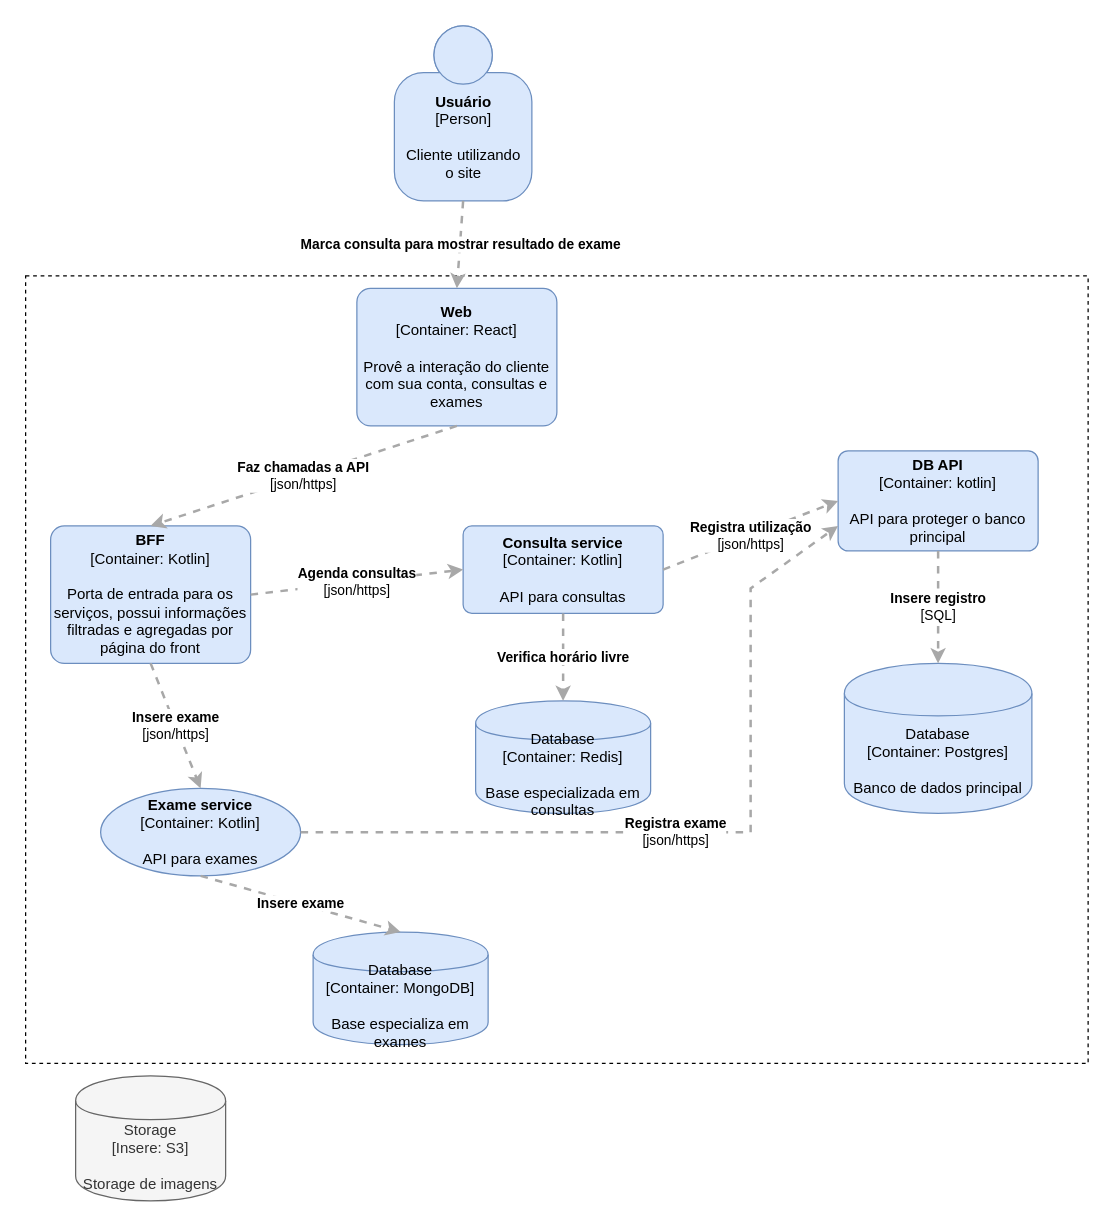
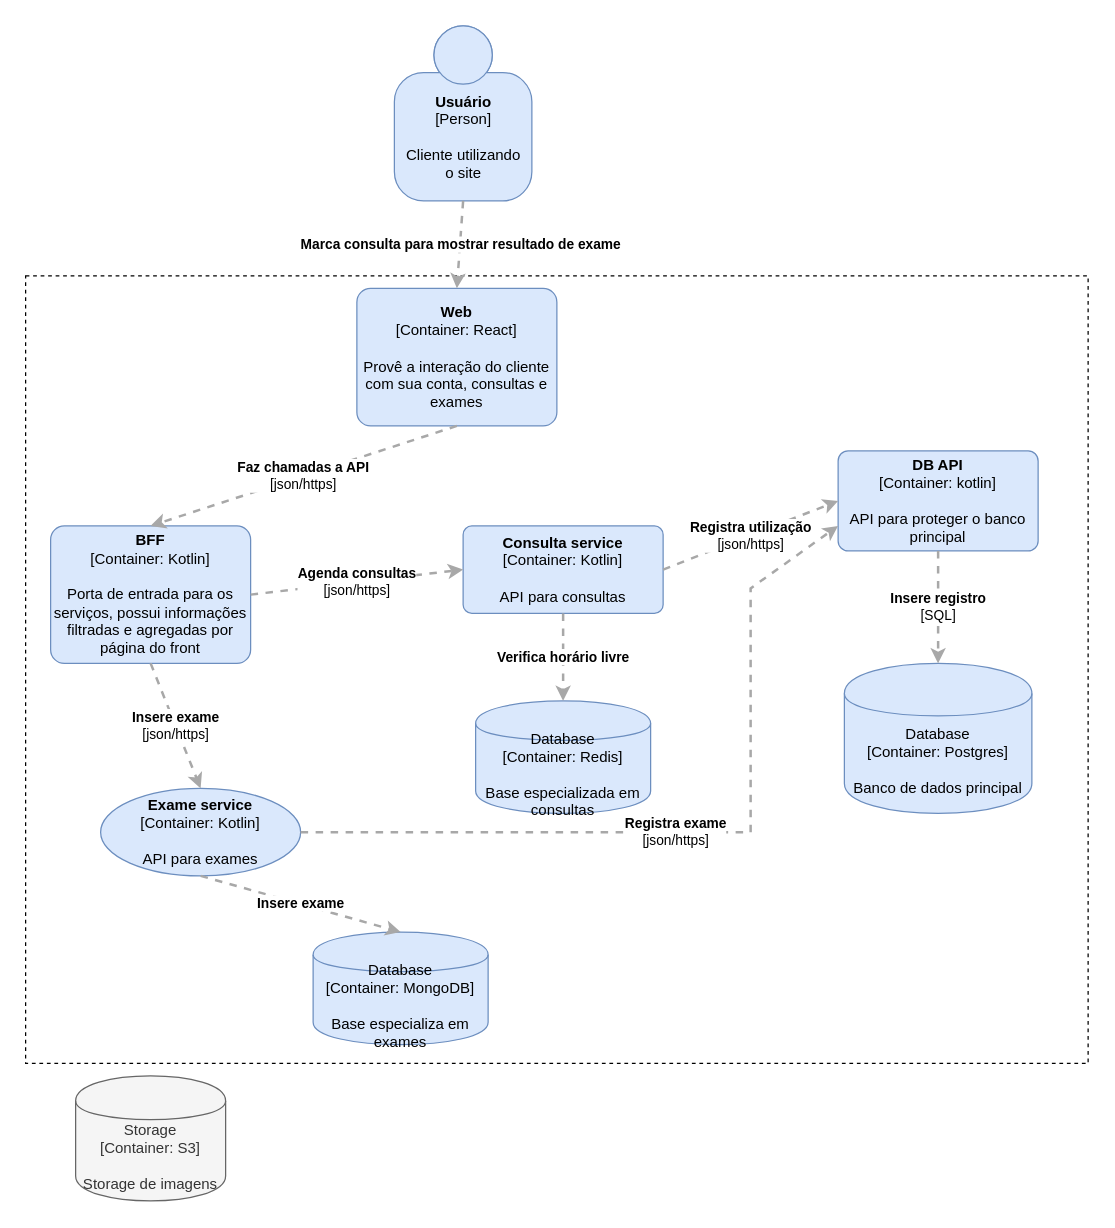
  <mxCell id="0" />
  <mxCell id="1" parent="0" />
  <mxCell id="2" value="" style="whiteSpace=wrap;html=1;fillColor=none;dashed=1;" parent="1" vertex="1"><mxGeometry x="20" y="220" width="850" height="630" as="geometry" /></mxCell>
  <mxCell id="3" value="&lt;b&gt;Usuário&lt;/b&gt;&lt;div&gt;[Person]&lt;/div&gt;&lt;br&gt;&lt;div&gt;Cliente utilizando &lt;br&gt;o site&lt;/div&gt;" style="html=1;dashed=0;whitespace=wrap;fillColor=#DAE8FC;strokeColor=#6C8EBF;shape=mxgraph.c4.person;align=center;points=[[0.5,0,0],[1,0.5,0],[1,0.75,0],[0.75,1,0],[0.5,1,0],[0.25,1,0],[0,0.75,0],[0,0.5,0]];" parent="1" vertex="1"><mxGeometry x="315" y="20" width="110.0" height="140" as="geometry" /></mxCell>
  <mxCell id="4" value="&lt;span&gt;&lt;b&gt;Web&lt;/b&gt;&lt;/span&gt;&lt;br&gt;&lt;div&gt;[Container:&amp;nbsp;&lt;span&gt;React&lt;/span&gt;&lt;span&gt;]&lt;/span&gt;&lt;/div&gt;&lt;br&gt;&lt;div&gt;Provê a interação do cliente com sua conta, consultas e exames&lt;/div&gt;" style="rounded=1;whiteSpace=wrap;html=1;labelBackgroundColor=none;fillColor=#dae8fc;fontColor=#000000;align=center;arcSize=10;strokeColor=#6c8ebf;points=[[0.25,0,0],[0.5,0,0],[0.75,0,0],[1,0.25,0],[1,0.5,0],[1,0.75,0],[0.75,1,0],[0.5,1,0],[0.25,1,0],[0,0.75,0],[0,0.5,0],[0,0.25,0]];" parent="1" vertex="1"><mxGeometry x="285" y="230" width="160" height="110.0" as="geometry" /></mxCell>
  <mxCell id="5" value="&lt;span&gt;&lt;b&gt;BFF&lt;/b&gt;&lt;/span&gt;&lt;br&gt;&lt;div&gt;[Container:&amp;nbsp;&lt;span&gt;Kotlin&lt;/span&gt;&lt;span&gt;]&lt;/span&gt;&lt;/div&gt;&lt;div&gt;&lt;br&gt;&lt;/div&gt;&lt;div&gt;Porta de entrada para os serviços, possui informações filtradas e agregadas por página do front&lt;/div&gt;" style="rounded=1;whiteSpace=wrap;html=1;labelBackgroundColor=none;fillColor=#dae8fc;fontColor=#000000;align=center;arcSize=10;strokeColor=#6c8ebf;points=[[0.25,0,0],[0.5,0,0],[0.75,0,0],[1,0.25,0],[1,0.5,0],[1,0.75,0],[0.75,1,0],[0.5,1,0],[0.25,1,0],[0,0.75,0],[0,0.5,0],[0,0.25,0]];" parent="1" vertex="1"><mxGeometry x="40" y="420" width="160" height="110.0" as="geometry" /></mxCell>
  <mxCell id="6" value="&lt;div style=&quot;text-align: left&quot;&gt;&lt;div style=&quot;text-align: center&quot;&gt;&lt;b&gt;Faz chamadas a API&lt;/b&gt;&lt;/div&gt;&lt;div style=&quot;text-align: center&quot;&gt;[json/https]&lt;/div&gt;&lt;/div&gt;" style="edgeStyle=none;rounded=0;html=1;entryX=0.5;entryY=0;jettySize=auto;orthogonalLoop=1;strokeColor=#A8A8A8;strokeWidth=2;fontColor=#000000;jumpStyle=none;dashed=1;exitX=0.5;exitY=1;exitDx=0;exitDy=0;exitPerimeter=0;entryDx=0;entryDy=0;entryPerimeter=0;" parent="1" source="4" target="5" edge="1"><mxGeometry width="200" relative="1" as="geometry"><mxPoint x="30" y="370" as="sourcePoint" /><mxPoint x="230" y="370" as="targetPoint" /></mxGeometry></mxCell>
  <mxCell id="7" value="&lt;b&gt;Consulta service&lt;/b&gt;&lt;br&gt;&lt;div&gt;[Container:&amp;nbsp;&lt;span&gt;Kotlin&lt;/span&gt;&lt;span&gt;]&lt;/span&gt;&lt;/div&gt;&lt;br&gt;&lt;div&gt;API para consultas&lt;/div&gt;" style="rounded=1;whiteSpace=wrap;html=1;labelBackgroundColor=none;fillColor=#dae8fc;fontColor=#000000;align=center;arcSize=10;strokeColor=#6c8ebf;points=[[0.25,0,0],[0.5,0,0],[0.75,0,0],[1,0.25,0],[1,0.5,0],[1,0.75,0],[0.75,1,0],[0.5,1,0],[0.25,1,0],[0,0.75,0],[0,0.5,0],[0,0.25,0]];" parent="1" vertex="1"><mxGeometry x="370" y="420" width="160" height="70" as="geometry" /></mxCell>
  <mxCell id="8" value="&lt;div style=&quot;text-align: left&quot;&gt;&lt;div style=&quot;text-align: center&quot;&gt;&lt;b&gt;Agenda consultas&lt;/b&gt;&lt;/div&gt;&lt;div style=&quot;text-align: center&quot;&gt;[json/https]&lt;/div&gt;&lt;/div&gt;" style="edgeStyle=none;rounded=0;html=1;entryX=0;entryY=0.5;jettySize=auto;orthogonalLoop=1;strokeColor=#A8A8A8;strokeWidth=2;fontColor=#000000;jumpStyle=none;dashed=1;exitX=1;exitY=0.5;exitDx=0;exitDy=0;exitPerimeter=0;entryDx=0;entryDy=0;entryPerimeter=0;" parent="1" source="5" target="7" edge="1"><mxGeometry width="200" relative="1" as="geometry"><mxPoint x="250" y="610" as="sourcePoint" /><mxPoint x="450" y="610" as="targetPoint" /></mxGeometry></mxCell>
  <mxCell id="9" value="&lt;span&gt;Database&lt;/span&gt;&lt;div&gt;[Container:&amp;nbsp;Redis]&lt;/div&gt;&lt;br&gt;&lt;div&gt;Base especializada em consultas&lt;/div&gt;" style="shape=cylinder;whiteSpace=wrap;html=1;boundedLbl=1;rounded=0;labelBackgroundColor=none;fillColor=#dae8fc;fontSize=12;fontColor=#000000;align=center;strokeColor=#6c8ebf;points=[[0.5,0,0],[1,0.25,0],[1,0.5,0],[1,0.75,0],[0.5,1,0],[0,0.75,0],[0,0.5,0],[0,0.25,0]];" parent="1" vertex="1"><mxGeometry x="380" y="560" width="140" height="90" as="geometry" /></mxCell>
  <mxCell id="10" value="&lt;div style=&quot;text-align: left&quot;&gt;&lt;div style=&quot;text-align: center&quot;&gt;&lt;b&gt;Verifica horário livre&lt;/b&gt;&lt;/div&gt;&lt;/div&gt;" style="edgeStyle=none;rounded=0;html=1;entryX=0.5;entryY=0;jettySize=auto;orthogonalLoop=1;strokeColor=#A8A8A8;strokeWidth=2;fontColor=#000000;jumpStyle=none;dashed=1;exitX=0.5;exitY=1;exitDx=0;exitDy=0;exitPerimeter=0;entryDx=0;entryDy=0;entryPerimeter=0;" parent="1" source="7" target="9" edge="1"><mxGeometry width="200" relative="1" as="geometry"><mxPoint x="240" y="750" as="sourcePoint" /><mxPoint x="440" y="750" as="targetPoint" /></mxGeometry></mxCell>
  <mxCell id="11" value="&lt;b&gt;DB API&lt;/b&gt;&lt;br&gt;&lt;div&gt;[Container:&amp;nbsp;&lt;span&gt;kotlin&lt;/span&gt;&lt;span&gt;]&lt;/span&gt;&lt;/div&gt;&lt;br&gt;&lt;div&gt;API para proteger o banco principal&lt;/div&gt;" style="rounded=1;whiteSpace=wrap;html=1;labelBackgroundColor=none;fillColor=#dae8fc;fontColor=#000000;align=center;arcSize=10;strokeColor=#6c8ebf;points=[[0.25,0,0],[0.5,0,0],[0.75,0,0],[1,0.25,0],[1,0.5,0],[1,0.75,0],[0.75,1,0],[0.5,1,0],[0.25,1,0],[0,0.75,0],[0,0.5,0],[0,0.25,0]];" parent="1" vertex="1"><mxGeometry x="670" y="360" width="160" height="80" as="geometry" /></mxCell>
  <mxCell id="12" value="&lt;div style=&quot;text-align: left&quot;&gt;&lt;div style=&quot;text-align: center&quot;&gt;&lt;b&gt;Registra utilização&lt;/b&gt;&lt;/div&gt;&lt;div style=&quot;text-align: center&quot;&gt;[json/https]&lt;/div&gt;&lt;/div&gt;" style="edgeStyle=none;rounded=0;html=1;entryX=0;entryY=0.5;jettySize=auto;orthogonalLoop=1;strokeColor=#A8A8A8;strokeWidth=2;fontColor=#000000;jumpStyle=none;dashed=1;exitX=1;exitY=0.5;exitDx=0;exitDy=0;exitPerimeter=0;entryDx=0;entryDy=0;entryPerimeter=0;" parent="1" source="7" target="11" edge="1"><mxGeometry width="200" relative="1" as="geometry"><mxPoint x="670" y="560" as="sourcePoint" /><mxPoint x="870" y="560" as="targetPoint" /></mxGeometry></mxCell>
  <mxCell id="13" value="&lt;div style=&quot;text-align: left&quot;&gt;&lt;div style=&quot;text-align: center&quot;&gt;&lt;b&gt;Marca consulta para mostrar resultado de exame&lt;/b&gt;&lt;/div&gt;&lt;/div&gt;" style="edgeStyle=none;rounded=0;html=1;entryX=0.5;entryY=0;jettySize=auto;orthogonalLoop=1;strokeColor=#A8A8A8;strokeWidth=2;fontColor=#000000;jumpStyle=none;dashed=1;exitX=0.5;exitY=1;exitDx=0;exitDy=0;exitPerimeter=0;entryDx=0;entryDy=0;entryPerimeter=0;" parent="1" source="3" target="4" edge="1"><mxGeometry width="200" relative="1" as="geometry"><mxPoint x="570" y="90" as="sourcePoint" /><mxPoint x="770" y="90" as="targetPoint" /></mxGeometry></mxCell>
  <mxCell id="14" value="&lt;span&gt;Database&lt;/span&gt;&lt;div&gt;[Container:&amp;nbsp;Postgres]&lt;/div&gt;&lt;br&gt;&lt;div&gt;Banco de dados principal&lt;/div&gt;" style="shape=cylinder;whiteSpace=wrap;html=1;boundedLbl=1;rounded=0;labelBackgroundColor=none;fillColor=#dae8fc;fontSize=12;fontColor=#000000;align=center;strokeColor=#6c8ebf;points=[[0.5,0,0],[1,0.25,0],[1,0.5,0],[1,0.75,0],[0.5,1,0],[0,0.75,0],[0,0.5,0],[0,0.25,0]];" parent="1" vertex="1"><mxGeometry x="675" y="530" width="150" height="120" as="geometry" /></mxCell>
  <mxCell id="15" value="&lt;div style=&quot;text-align: left&quot;&gt;&lt;div style=&quot;text-align: center&quot;&gt;&lt;b&gt;Insere registro&lt;/b&gt;&lt;/div&gt;&lt;div style=&quot;text-align: center&quot;&gt;[SQL]&lt;/div&gt;&lt;/div&gt;" style="edgeStyle=none;rounded=0;html=1;entryX=0.5;entryY=0;jettySize=auto;orthogonalLoop=1;strokeColor=#A8A8A8;strokeWidth=2;fontColor=#000000;jumpStyle=none;dashed=1;exitX=0.5;exitY=1;exitDx=0;exitDy=0;exitPerimeter=0;entryDx=0;entryDy=0;entryPerimeter=0;" parent="1" source="11" target="14" edge="1"><mxGeometry width="200" relative="1" as="geometry"><mxPoint x="930" y="320" as="sourcePoint" /><mxPoint x="1130" y="320" as="targetPoint" /></mxGeometry></mxCell>
  <mxCell id="16" value="&lt;b&gt;Exame service&lt;/b&gt;&lt;br&gt;&lt;div&gt;[Container:&amp;nbsp;&lt;span&gt;Kotlin&lt;/span&gt;&lt;span&gt;]&lt;/span&gt;&lt;/div&gt;&lt;br&gt;&lt;div&gt;API para exames&lt;/div&gt;" style="ellipse;whiteSpace=wrap;html=1;labelBackgroundColor=none;fillColor=#dae8fc;fontColor=#000000;align=center;arcSize=10;strokeColor=#6c8ebf;points=[[0.25,0,0],[0.5,0,0],[0.75,0,0],[1,0.25,0],[1,0.5,0],[1,0.75,0],[0.75,1,0],[0.5,1,0],[0.25,1,0],[0,0.75,0],[0,0.5,0],[0,0.25,0]];" parent="1" vertex="1"><mxGeometry x="80" y="630" width="160" height="70" as="geometry" /></mxCell>
- <mxCell id="17" value="&lt;span&gt;Storage&lt;/span&gt;&lt;div&gt;[Insere:&amp;nbsp;S3]&lt;/div&gt;&lt;br&gt;&lt;div&gt;Storage de imagens&lt;/div&gt;" style="shape=cylinder;whiteSpace=wrap;html=1;boundedLbl=1;rounded=0;labelBackgroundColor=none;fillColor=#f5f5f5;fontSize=12;fontColor=#333333;align=center;strokeColor=#666666;points=[[0.5,0,0],[1,0.25,0],[1,0.5,0],[1,0.75,0],[0.5,1,0],[0,0.75,0],[0,0.5,0],[0,0.25,0]];" parent="1" vertex="1"><mxGeometry x="60" y="860" width="120" height="100" as="geometry" /></mxCell>
+ <mxCell id="17" value="&lt;span&gt;Storage&lt;/span&gt;&lt;div&gt;[Container:&amp;nbsp;S3]&lt;/div&gt;&lt;br&gt;&lt;div&gt;Storage de imagens&lt;/div&gt;" style="shape=cylinder;whiteSpace=wrap;html=1;boundedLbl=1;rounded=0;labelBackgroundColor=none;fillColor=#f5f5f5;fontSize=12;fontColor=#333333;align=center;strokeColor=#666666;points=[[0.5,0,0],[1,0.25,0],[1,0.5,0],[1,0.75,0],[0.5,1,0],[0,0.75,0],[0,0.5,0],[0,0.25,0]];" parent="1" vertex="1"><mxGeometry x="60" y="860" width="120" height="100" as="geometry" /></mxCell>
  <mxCell id="18" value="&lt;span&gt;Database&lt;/span&gt;&lt;div&gt;[Container:&amp;nbsp;MongoDB]&lt;/div&gt;&lt;br&gt;&lt;div&gt;Base especializa em exames&lt;/div&gt;" style="shape=cylinder;whiteSpace=wrap;html=1;boundedLbl=1;rounded=0;labelBackgroundColor=none;fillColor=#dae8fc;fontSize=12;fontColor=#000000;align=center;strokeColor=#6c8ebf;points=[[0.5,0,0],[1,0.25,0],[1,0.5,0],[1,0.75,0],[0.5,1,0],[0,0.75,0],[0,0.5,0],[0,0.25,0]];" parent="1" vertex="1"><mxGeometry x="250" y="745" width="140" height="90" as="geometry" /></mxCell>
  <mxCell id="19" value="&lt;div style=&quot;text-align: left&quot;&gt;&lt;div style=&quot;text-align: center&quot;&gt;&lt;b&gt;Insere exame&lt;/b&gt;&lt;/div&gt;&lt;/div&gt;" style="edgeStyle=none;rounded=0;html=1;entryX=0.5;entryY=0;jettySize=auto;orthogonalLoop=1;strokeColor=#A8A8A8;strokeWidth=2;fontColor=#000000;jumpStyle=none;dashed=1;exitX=0.5;exitY=1;exitDx=0;exitDy=0;exitPerimeter=0;entryDx=0;entryDy=0;entryPerimeter=0;" parent="1" source="16" target="18" edge="1"><mxGeometry width="200" relative="1" as="geometry"><mxPoint x="120" y="880" as="sourcePoint" /><mxPoint x="320" y="880" as="targetPoint" /></mxGeometry></mxCell>
  <mxCell id="20" value="&lt;div style=&quot;text-align: left&quot;&gt;&lt;div style=&quot;text-align: center&quot;&gt;&lt;b&gt;Insere exame&lt;/b&gt;&lt;/div&gt;&lt;div style=&quot;text-align: center&quot;&gt;[json/https]&lt;/div&gt;&lt;/div&gt;" style="edgeStyle=none;rounded=0;html=1;entryX=0.5;entryY=0;jettySize=auto;orthogonalLoop=1;strokeColor=#A8A8A8;strokeWidth=2;fontColor=#000000;jumpStyle=none;dashed=1;exitX=0.5;exitY=1;exitDx=0;exitDy=0;exitPerimeter=0;entryDx=0;entryDy=0;entryPerimeter=0;" parent="1" source="5" target="16" edge="1"><mxGeometry width="200" relative="1" as="geometry"><mxPoint x="340" y="900" as="sourcePoint" /><mxPoint x="540" y="900" as="targetPoint" /></mxGeometry></mxCell>
  <mxCell id="21" value="&lt;div style=&quot;text-align: left&quot;&gt;&lt;div style=&quot;text-align: center&quot;&gt;&lt;div&gt;&lt;b&gt;Registra exame&lt;/b&gt;&lt;/div&gt;&lt;div&gt;[json/https]&lt;/div&gt;&lt;/div&gt;&lt;/div&gt;" style="edgeStyle=none;rounded=0;html=1;entryX=0;entryY=0.75;jettySize=auto;orthogonalLoop=1;strokeColor=#A8A8A8;strokeWidth=2;fontColor=#000000;jumpStyle=none;dashed=1;exitX=1;exitY=0.5;exitDx=0;exitDy=0;exitPerimeter=0;entryDx=0;entryDy=0;entryPerimeter=0;" parent="1" source="16" target="11" edge="1"><mxGeometry x="-0.064" width="200" relative="1" as="geometry"><mxPoint x="420" y="960" as="sourcePoint" /><mxPoint x="620" y="960" as="targetPoint" /><Array as="points"><mxPoint x="600" y="665" /><mxPoint x="600" y="470" /></Array><mxPoint as="offset" /></mxGeometry></mxCell>
